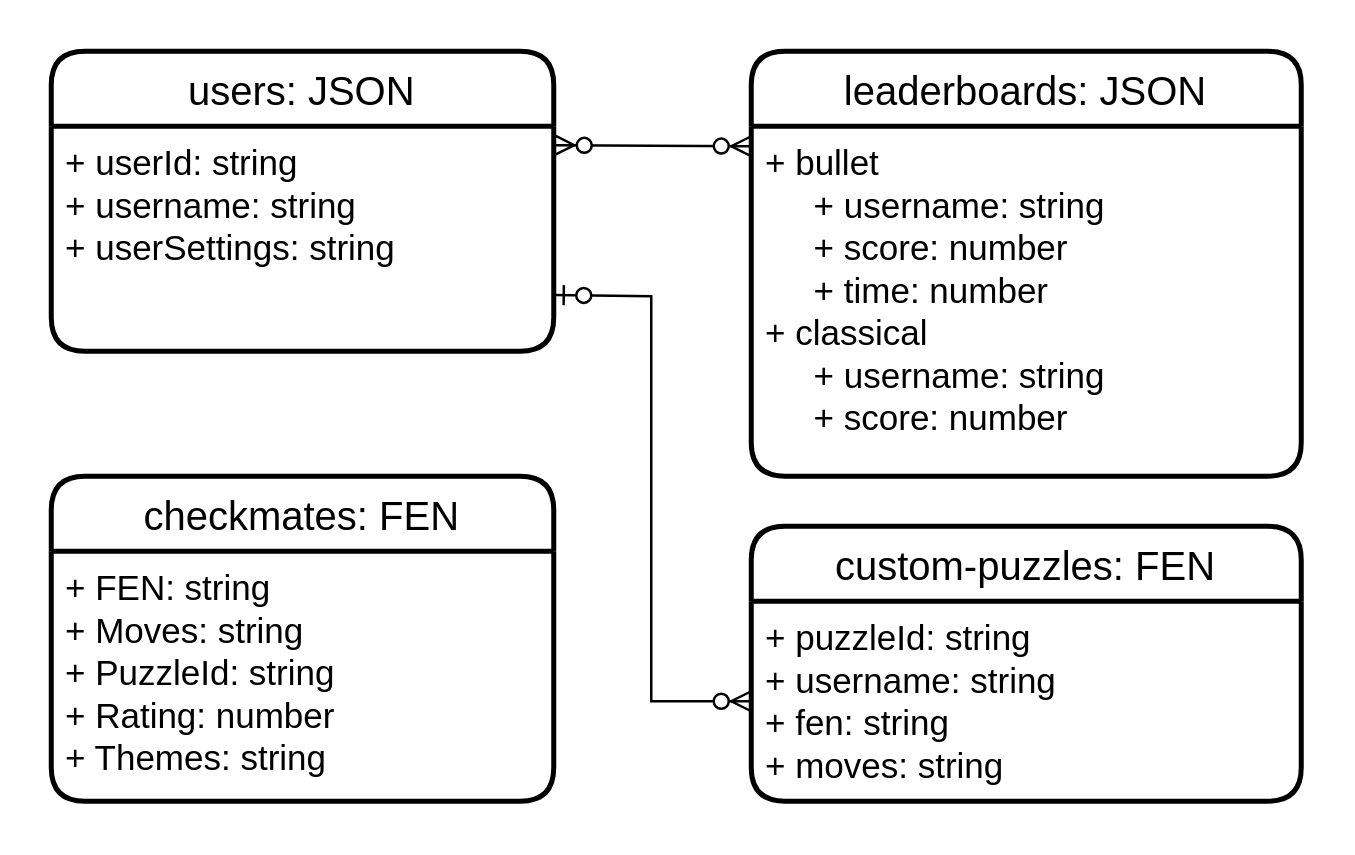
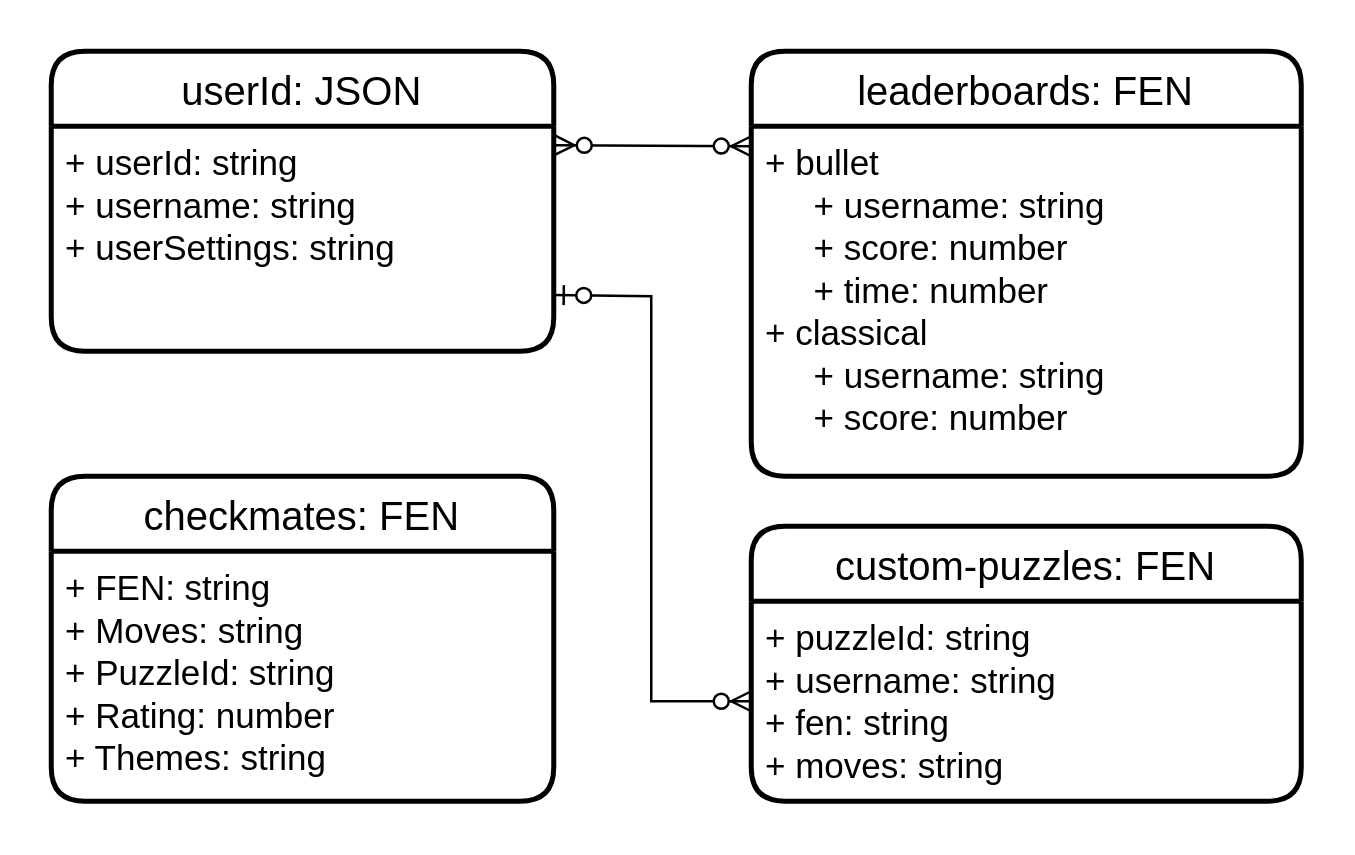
  <mxCell id="0" />
  <mxCell id="1" parent="0" />
  <mxCell id="2" value="checkmates: FEN" style="swimlane;childLayout=stackLayout;horizontal=1;startSize=30;horizontalStack=0;rounded=1;fontSize=16;fontStyle=0;strokeWidth=2;resizeParent=0;resizeLast=1;shadow=0;dashed=0;align=center;" parent="1" vertex="1"><mxGeometry x="20" y="190" width="201" height="130" as="geometry" /></mxCell>
  <mxCell id="3" value="+ FEN: string&#10;+ Moves: string&#10;+ PuzzleId: string&#10;+ Rating: number&#10;+ Themes: string" style="align=left;strokeColor=none;fillColor=none;spacingLeft=4;fontSize=14;verticalAlign=top;resizable=0;rotatable=0;part=1;" parent="2" vertex="1"><mxGeometry y="30" width="201" height="100" as="geometry" /></mxCell>
- <mxCell id="4" value="users: JSON" style="swimlane;childLayout=stackLayout;horizontal=1;startSize=30;horizontalStack=0;rounded=1;fontSize=16;fontStyle=0;strokeWidth=2;resizeParent=0;resizeLast=1;shadow=0;dashed=0;align=center;" parent="1" vertex="1"><mxGeometry x="20" y="20" width="201" height="120" as="geometry" /></mxCell>
+ <mxCell id="4" value="userId: JSON" style="swimlane;childLayout=stackLayout;horizontal=1;startSize=30;horizontalStack=0;rounded=1;fontSize=16;fontStyle=0;strokeWidth=2;resizeParent=0;resizeLast=1;shadow=0;dashed=0;align=center;" parent="1" vertex="1"><mxGeometry x="20" y="20" width="201" height="120" as="geometry" /></mxCell>
  <mxCell id="5" value="+ userId: string&#10;+ username: string&#10;+ userSettings: string" style="align=left;strokeColor=none;fillColor=none;spacingLeft=4;fontSize=14;verticalAlign=top;resizable=0;rotatable=0;part=1;" parent="4" vertex="1"><mxGeometry y="30" width="201" height="90" as="geometry" /></mxCell>
  <mxCell id="6" value="custom-puzzles: FEN" style="swimlane;childLayout=stackLayout;horizontal=1;startSize=30;horizontalStack=0;rounded=1;fontSize=16;fontStyle=0;strokeWidth=2;resizeParent=0;resizeLast=1;shadow=0;dashed=0;align=center;" parent="1" vertex="1"><mxGeometry x="300" y="210" width="220" height="110" as="geometry" /></mxCell>
  <mxCell id="7" value="+ puzzleId: string&#10;+ username: string&#10;+ fen: string&#10;+ moves: string" style="align=left;strokeColor=none;fillColor=none;spacingLeft=4;fontSize=14;verticalAlign=top;resizable=0;rotatable=0;part=1;" parent="6" vertex="1"><mxGeometry y="30" width="220" height="80" as="geometry" /></mxCell>
- <mxCell id="8" value="leaderboards: JSON" style="swimlane;childLayout=stackLayout;horizontal=1;startSize=30;horizontalStack=0;rounded=1;fontSize=16;fontStyle=0;strokeWidth=2;resizeParent=0;resizeLast=1;shadow=0;dashed=0;align=center;" parent="1" vertex="1"><mxGeometry x="300" y="20" width="220" height="170" as="geometry" /></mxCell>
+ <mxCell id="8" value="leaderboards: FEN" style="swimlane;childLayout=stackLayout;horizontal=1;startSize=30;horizontalStack=0;rounded=1;fontSize=16;fontStyle=0;strokeWidth=2;resizeParent=0;resizeLast=1;shadow=0;dashed=0;align=center;" parent="1" vertex="1"><mxGeometry x="300" y="20" width="220" height="170" as="geometry" /></mxCell>
  <mxCell id="9" value="+ bullet&#10;     + username: string&#10;     + score: number&#10;     + time: number&#10;+ classical&#10;     + username: string&#10;     + score: number&#10;" style="align=left;strokeColor=none;fillColor=none;spacingLeft=4;fontSize=14;verticalAlign=top;resizable=0;rotatable=0;part=1;" parent="8" vertex="1"><mxGeometry y="30" width="220" height="140" as="geometry" /></mxCell>
  <mxCell id="10" value="" style="fontSize=12;html=1;startArrow=ERzeroToOne;endArrow=ERzeroToMany;rounded=0;labelBackgroundColor=default;strokeColor=default;fontFamily=Helvetica;fontColor=default;shape=connector;exitX=1;exitY=0.75;exitDx=0;exitDy=0;entryX=0;entryY=0.5;entryDx=0;entryDy=0;" parent="1" source="5" target="7" edge="1"><mxGeometry width="100" height="100" relative="1" as="geometry"><mxPoint x="20" y="70" as="sourcePoint" /><mxPoint x="260" y="300" as="targetPoint" /><Array as="points"><mxPoint x="260" y="118" /><mxPoint x="260" y="280" /></Array></mxGeometry></mxCell>
  <mxCell id="11" value="" style="fontSize=12;html=1;startArrow=ERzeroToMany;endArrow=ERzeroToMany;rounded=0;labelBackgroundColor=default;strokeColor=default;fontFamily=Helvetica;fontColor=default;shape=connector;exitX=1.001;exitY=0.084;exitDx=0;exitDy=0;exitPerimeter=0;" parent="1" source="5" edge="1"><mxGeometry width="100" height="100" relative="1" as="geometry"><mxPoint x="190" y="370" as="sourcePoint" /><mxPoint x="300" y="58" as="targetPoint" /></mxGeometry></mxCell>
